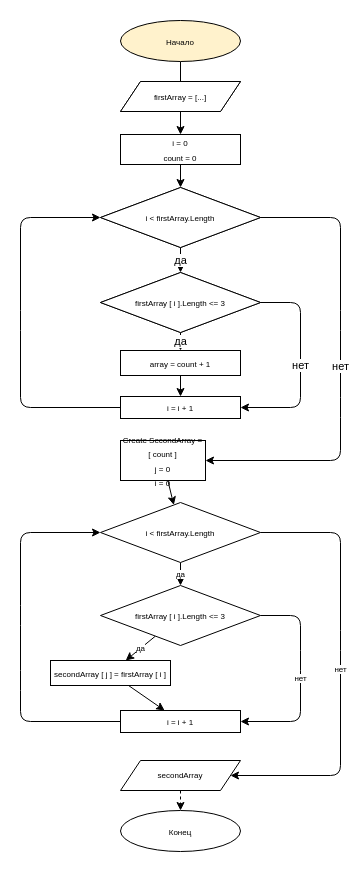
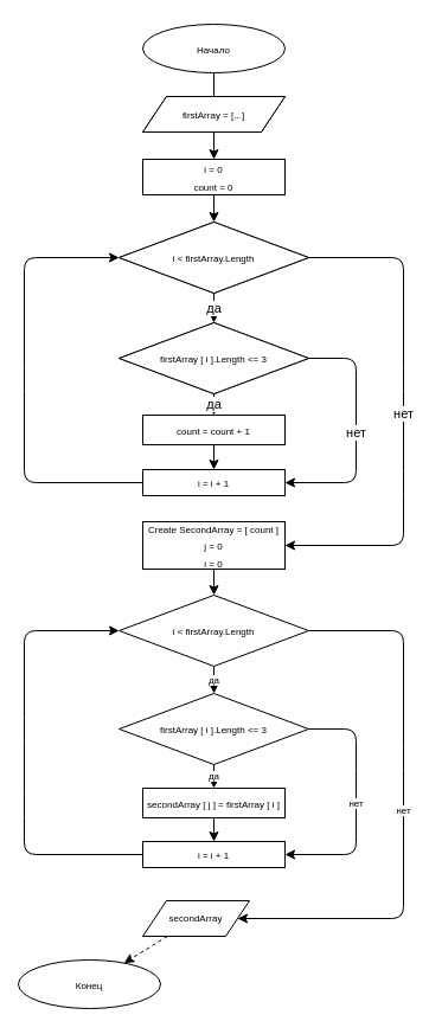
  <mxCell id="0" />
  <mxCell id="1" parent="0" />
  <mxCell id="2" value="" style="edgeStyle=none;html=1;" edge="1" parent="1" target="5"><mxGeometry relative="1" as="geometry"><mxPoint x="180" y="61" as="sourcePoint" /></mxGeometry></mxCell>
  <mxCell id="3" value="firstArray = [...]" style="shape=parallelogram;perimeter=parallelogramPerimeter;whiteSpace=wrap;html=1;fixedSize=1;" vertex="1" parent="1"><mxGeometry x="120" y="81" width="120" height="30" as="geometry" /></mxCell>
  <mxCell id="4" value="" style="edgeStyle=none;html=1;" edge="1" parent="1" source="5" target="8"><mxGeometry relative="1" as="geometry" /></mxCell>
  <mxCell id="5" value="i = 0&lt;br&gt;count = 0" style="rounded=0;whiteSpace=wrap;html=1;" vertex="1" parent="1"><mxGeometry x="120" y="134" width="120" height="30" as="geometry" /></mxCell>
  <mxCell id="6" value="да" style="edgeStyle=none;html=1;" edge="1" parent="1" source="8" target="11"><mxGeometry relative="1" as="geometry" /></mxCell>
  <mxCell id="7" value="нет" style="edgeStyle=none;html=1;entryX=1;entryY=0.5;entryDx=0;entryDy=0;exitX=1;exitY=0.5;exitDx=0;exitDy=0;" edge="1" parent="1" source="8" target="17"><mxGeometry relative="1" as="geometry"><Array as="points"><mxPoint x="340" y="217" /><mxPoint x="340" y="320" /><mxPoint x="340" y="407" /><mxPoint x="340" y="460" /></Array></mxGeometry></mxCell>
  <mxCell id="8" value="i &amp;lt; array.Length" style="rhombus;whiteSpace=wrap;html=1;" vertex="1" parent="1"><mxGeometry x="100" y="187" width="160" height="60" as="geometry" /></mxCell>
  <mxCell id="9" value="да" style="edgeStyle=none;html=1;" edge="1" parent="1" source="11" target="13"><mxGeometry relative="1" as="geometry" /></mxCell>
  <mxCell id="10" value="нет" style="edgeStyle=none;html=1;entryX=1;entryY=0.5;entryDx=0;entryDy=0;" edge="1" parent="1" source="11" target="15"><mxGeometry relative="1" as="geometry"><Array as="points"><mxPoint x="300" y="302" /><mxPoint x="300" y="407" /></Array></mxGeometry></mxCell>
  <mxCell id="11" value="array [ i ].Length &amp;lt;= 3" style="rhombus;whiteSpace=wrap;html=1;" vertex="1" parent="1"><mxGeometry x="100" y="272" width="160" height="60" as="geometry" /></mxCell>
  <mxCell id="12" value="" style="edgeStyle=none;html=1;" edge="1" parent="1" source="13" target="15"><mxGeometry relative="1" as="geometry" /></mxCell>
- <mxCell id="13" value="&lt;font style=&quot;font-size: 8px&quot;&gt;array = count + 1&lt;/font&gt;" style="rounded=0;whiteSpace=wrap;html=1;" vertex="1" parent="1"><mxGeometry x="120" y="350" width="120" height="25" as="geometry" /></mxCell>
+ <mxCell id="13" value="&lt;font style=&quot;font-size: 8px&quot;&gt;count = count + 1&lt;/font&gt;" style="rounded=0;whiteSpace=wrap;html=1;" vertex="1" parent="1"><mxGeometry x="120" y="350" width="120" height="25" as="geometry" /></mxCell>
  <mxCell id="14" style="edgeStyle=none;html=1;entryX=0;entryY=0.5;entryDx=0;entryDy=0;" edge="1" parent="1" source="15" target="8"><mxGeometry relative="1" as="geometry"><Array as="points"><mxPoint x="20" y="407" /><mxPoint x="20" y="320" /><mxPoint x="20" y="217" /></Array></mxGeometry></mxCell>
  <mxCell id="15" value="&lt;font style=&quot;font-size: 8px&quot;&gt;i = i + 1&lt;/font&gt;" style="rounded=0;whiteSpace=wrap;html=1;" vertex="1" parent="1"><mxGeometry x="120" y="396" width="120" height="22" as="geometry" /></mxCell>
  <mxCell id="16" value="" style="edgeStyle=none;html=1;fontSize=8;" edge="1" parent="1" source="17" target="28"><mxGeometry relative="1" as="geometry" /></mxCell>
- <mxCell id="17" value="&lt;font style=&quot;font-size: 8px&quot;&gt;Create SecondArray = [ count ]&lt;/font&gt;&lt;br&gt;&lt;font style=&quot;font-size: 8px&quot;&gt;j = 0&lt;br&gt;i = 0&lt;/font&gt;" style="rounded=0;whiteSpace=wrap;html=1;" vertex="1" parent="1"><mxGeometry x="120" y="440" width="85" height="40" as="geometry" /></mxCell>
- <mxCell id="18" value="&lt;font style=&quot;font-size: 8px&quot;&gt;Начало&lt;/font&gt;" style="ellipse;whiteSpace=wrap;html=1;fillColor=#fff2cc;" vertex="1" parent="1"><mxGeometry x="120" y="20" width="120" height="41" as="geometry" /></mxCell>
+ <mxCell id="17" value="&lt;font style=&quot;font-size: 8px&quot;&gt;Create SecondArray = [ count ]&lt;/font&gt;&lt;br&gt;&lt;font style=&quot;font-size: 8px&quot;&gt;j = 0&lt;br&gt;i = 0&lt;/font&gt;" style="rounded=0;whiteSpace=wrap;html=1;" vertex="1" parent="1"><mxGeometry x="120" y="440" width="120" height="40" as="geometry" /></mxCell>
+ <mxCell id="18" value="&lt;font style=&quot;font-size: 8px&quot;&gt;Начало&lt;/font&gt;" style="ellipse;whiteSpace=wrap;html=1;" vertex="1" parent="1"><mxGeometry x="120" y="20" width="120" height="41" as="geometry" /></mxCell>
  <mxCell id="19" value="&lt;font style=&quot;font-size: 8px&quot;&gt;firstArray = [...]&lt;/font&gt;" style="shape=parallelogram;perimeter=parallelogramPerimeter;whiteSpace=wrap;html=1;fixedSize=1;" vertex="1" parent="1"><mxGeometry x="120" y="81" width="120" height="30" as="geometry" /></mxCell>
  <mxCell id="20" value="&lt;font style=&quot;font-size: 8px&quot;&gt;i = 0&lt;br&gt;count = 0&lt;/font&gt;" style="rounded=0;whiteSpace=wrap;html=1;" vertex="1" parent="1"><mxGeometry x="120" y="134" width="120" height="30" as="geometry" /></mxCell>
  <mxCell id="21" value="&lt;font style=&quot;font-size: 8px&quot;&gt;i &amp;lt; firstArray.Length&lt;/font&gt;" style="rhombus;whiteSpace=wrap;html=1;" vertex="1" parent="1"><mxGeometry x="100" y="187" width="160" height="60" as="geometry" /></mxCell>
  <mxCell id="22" value="&lt;font style=&quot;font-size: 8px&quot;&gt;firstArray [ i ].Length &amp;lt;= 3&lt;/font&gt;" style="rhombus;whiteSpace=wrap;html=1;" vertex="1" parent="1"><mxGeometry x="100" y="272" width="160" height="60" as="geometry" /></mxCell>
  <mxCell id="23" value="" style="edgeStyle=none;html=1;fontSize=8;" edge="1" parent="1" source="24" target="25"><mxGeometry relative="1" as="geometry" /></mxCell>
- <mxCell id="24" value="&lt;font style=&quot;font-size: 8px&quot;&gt;secondArray [ j ] = firstArray [ i ]&lt;/font&gt;" style="rounded=0;whiteSpace=wrap;html=1;" vertex="1" parent="1"><mxGeometry x="50" y="660" width="120" height="25" as="geometry" /></mxCell>
+ <mxCell id="24" value="&lt;font style=&quot;font-size: 8px&quot;&gt;secondArray [ j ] = firstArray [ i ]&lt;/font&gt;" style="rounded=0;whiteSpace=wrap;html=1;" vertex="1" parent="1"><mxGeometry x="120" y="665" width="120" height="25" as="geometry" /></mxCell>
  <mxCell id="25" value="&lt;font style=&quot;font-size: 8px&quot;&gt;i = i + 1&lt;/font&gt;" style="rounded=0;whiteSpace=wrap;html=1;" vertex="1" parent="1"><mxGeometry x="120" y="710" width="120" height="22" as="geometry" /></mxCell>
  <mxCell id="26" value="да" style="edgeStyle=none;html=1;fontSize=8;" edge="1" parent="1" source="28" target="31"><mxGeometry relative="1" as="geometry" /></mxCell>
  <mxCell id="27" value="нет" style="edgeStyle=none;html=1;entryX=1;entryY=0.5;entryDx=0;entryDy=0;fontSize=8;" edge="1" parent="1" source="28" target="34"><mxGeometry relative="1" as="geometry"><Array as="points"><mxPoint x="340" y="532" /><mxPoint x="340" y="640" /><mxPoint x="340" y="775" /></Array></mxGeometry></mxCell>
  <mxCell id="28" value="&lt;font style=&quot;font-size: 8px&quot;&gt;i &amp;lt; firstArray.Length&lt;/font&gt;" style="rhombus;whiteSpace=wrap;html=1;" vertex="1" parent="1"><mxGeometry x="100" y="502" width="160" height="60" as="geometry" /></mxCell>
  <mxCell id="29" value="да" style="edgeStyle=none;html=1;fontSize=8;" edge="1" parent="1" source="31" target="24"><mxGeometry relative="1" as="geometry" /></mxCell>
  <mxCell id="30" value="нет" style="edgeStyle=none;html=1;entryX=1;entryY=0.5;entryDx=0;entryDy=0;fontSize=8;" edge="1" parent="1" source="31" target="25"><mxGeometry relative="1" as="geometry"><Array as="points"><mxPoint x="300" y="615" /><mxPoint x="300" y="660" /><mxPoint x="300" y="721" /></Array></mxGeometry></mxCell>
  <mxCell id="31" value="&lt;font style=&quot;font-size: 8px&quot;&gt;firstArray [ i ].Length &amp;lt;= 3&lt;/font&gt;" style="rhombus;whiteSpace=wrap;html=1;" vertex="1" parent="1"><mxGeometry x="100" y="585" width="160" height="60" as="geometry" /></mxCell>
  <mxCell id="32" value="" style="edgeStyle=none;html=1;fontSize=8;dashed=1;" edge="1" parent="1" source="34" target="35"><mxGeometry relative="1" as="geometry" /></mxCell>
  <mxCell id="33" style="edgeStyle=none;html=1;entryX=0;entryY=0.5;entryDx=0;entryDy=0;fontSize=8;exitX=0;exitY=0.5;exitDx=0;exitDy=0;" edge="1" parent="1" source="25" target="28"><mxGeometry relative="1" as="geometry"><Array as="points"><mxPoint x="20" y="721" /><mxPoint x="20" y="680" /><mxPoint x="20" y="615" /><mxPoint x="20" y="532" /></Array></mxGeometry></mxCell>
- <mxCell id="34" value="secondArray" style="shape=parallelogram;perimeter=parallelogramPerimeter;whiteSpace=wrap;html=1;fixedSize=1;fontSize=8;" vertex="1" parent="1"><mxGeometry x="120" y="760" width="120" height="30" as="geometry" /></mxCell>
- <mxCell id="35" value="&lt;font style=&quot;font-size: 8px&quot;&gt;Конец&lt;/font&gt;" style="ellipse;whiteSpace=wrap;html=1;" vertex="1" parent="1"><mxGeometry x="120" y="810" width="120" height="41" as="geometry" /></mxCell>
+ <mxCell id="34" value="secondArray" style="shape=parallelogram;perimeter=parallelogramPerimeter;whiteSpace=wrap;html=1;fixedSize=1;fontSize=8;" vertex="1" parent="1"><mxGeometry x="120" y="760" width="90" height="30" as="geometry" /></mxCell>
+ <mxCell id="35" value="&lt;font style=&quot;font-size: 8px&quot;&gt;Конец&lt;/font&gt;" style="ellipse;whiteSpace=wrap;html=1;" vertex="1" parent="1"><mxGeometry x="15" y="810" width="120" height="41" as="geometry" /></mxCell>
